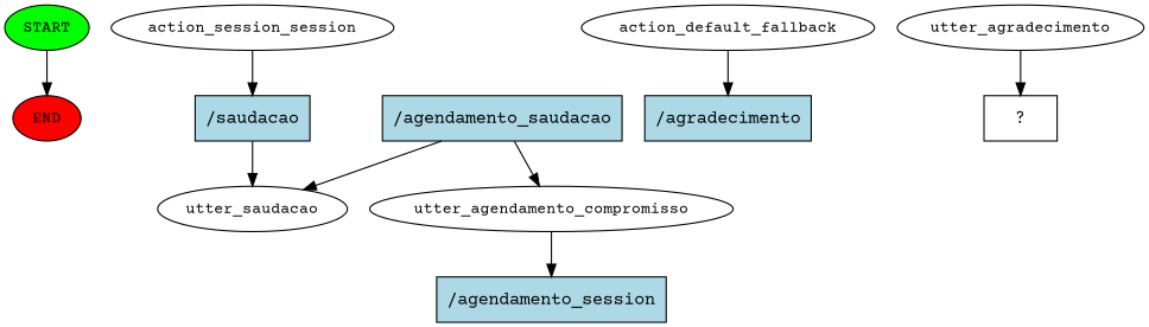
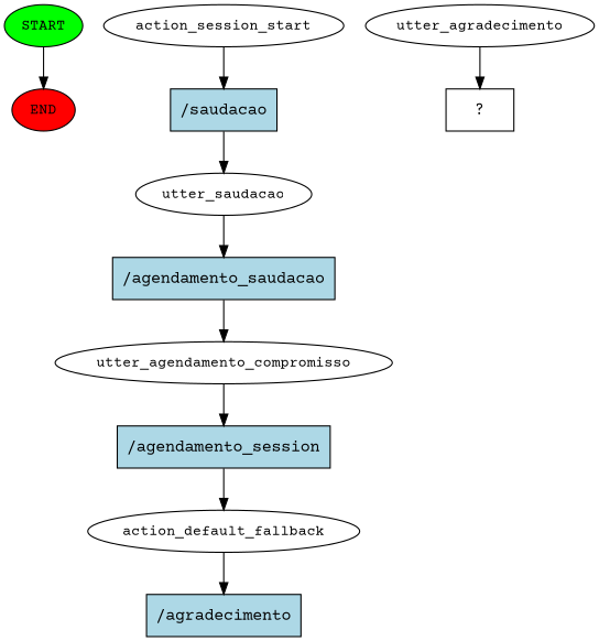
  digraph {
    fontname="Courier Prime"
    node [fontname="Courier Prime" fontsize=12]
    edge [fontname="Courier Prime"]
    n1 [fillcolor=green label=START style=filled]
    n2 [fillcolor=red label=END style=filled]
-   n3 [label=action_session_session]
+   n3 [label=action_session_start]
    n4 [fillcolor=lightblue label="/saudacao" shape=rect style=filled fontsize=""]
    n5 [label=utter_saudacao]
    n6 [fillcolor=lightblue label="/agendamento_saudacao" shape=rect style=filled fontsize=""]
    n7 [label=utter_agendamento_compromisso]
    n8 [fillcolor=lightblue label="/agendamento_session" shape=rect style=filled fontsize=""]
    n9 [label=action_default_fallback]
    n10 [fillcolor=lightblue label="/agradecimento" shape=rect style=filled fontsize=""]
    n11 [label=utter_agradecimento]
    n12 [label="  ?  " shape=rect fontsize=""]
    n1 -> n2
    n3 -> n4
    n4 -> n5
-   n6 -> n5
+   n5 -> n6
    n6 -> n7
    n7 -> n8
+   n8 -> n9
    n9 -> n10
    n11 -> n12
  }
